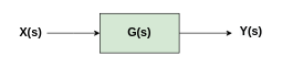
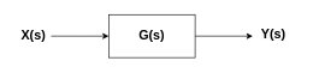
  <mxCell id="0" />
  <mxCell id="1" parent="0" />
  <mxCell id="2" style="edgeStyle=orthogonalEdgeStyle;rounded=0;orthogonalLoop=1;jettySize=auto;html=1;exitX=0;exitY=0.5;exitDx=0;exitDy=0;endArrow=none;endFill=0;startArrow=classic;startFill=1;" parent="1" source="4" edge="1"><mxGeometry relative="1" as="geometry"><mxPoint x="70" y="50" as="targetPoint" /></mxGeometry></mxCell>
  <mxCell id="3" style="edgeStyle=orthogonalEdgeStyle;rounded=0;orthogonalLoop=1;jettySize=auto;html=1;exitX=1;exitY=0.5;exitDx=0;exitDy=0;startArrow=none;startFill=0;endArrow=classic;endFill=1;" parent="1" source="4" edge="1"><mxGeometry relative="1" as="geometry"><mxPoint x="350" y="50" as="targetPoint" /></mxGeometry></mxCell>
- <mxCell id="4" value="&lt;b&gt;&lt;font style=&quot;font-size: 18px&quot;&gt;G(s)&lt;/font&gt;&lt;/b&gt;" style="rounded=0;whiteSpace=wrap;html=1;fillColor=#d5e8d4;" parent="1" vertex="1"><mxGeometry x="150" y="20" width="120" height="60" as="geometry" /></mxCell>
+ <mxCell id="4" value="&lt;b&gt;&lt;font style=&quot;font-size: 18px&quot;&gt;G(s)&lt;/font&gt;&lt;/b&gt;" style="rounded=0;whiteSpace=wrap;html=1;" parent="1" vertex="1"><mxGeometry x="150" y="20" width="120" height="60" as="geometry" /></mxCell>
  <mxCell id="5" value="&lt;b&gt;&lt;font style=&quot;font-size: 18px&quot;&gt;X(s)&lt;/font&gt;&lt;/b&gt;" style="text;html=1;align=center;verticalAlign=middle;resizable=0;points=[];autosize=1;" parent="1" vertex="1"><mxGeometry x="20" y="40" width="50" height="20" as="geometry" /></mxCell>
  <mxCell id="6" value="&lt;b style=&quot;color: rgb(0 , 0 , 0) ; font-family: &amp;#34;helvetica&amp;#34; ; font-size: 12px ; font-style: normal ; letter-spacing: normal ; text-align: center ; text-indent: 0px ; text-transform: none ; word-spacing: 0px ; background-color: rgb(248 , 249 , 250)&quot;&gt;&lt;font style=&quot;font-size: 18px&quot;&gt;Y(s)&lt;/font&gt;&lt;/b&gt;" style="text;whiteSpace=wrap;html=1;" parent="1" vertex="1"><mxGeometry x="360" y="30" width="60" height="30" as="geometry" /></mxCell>
